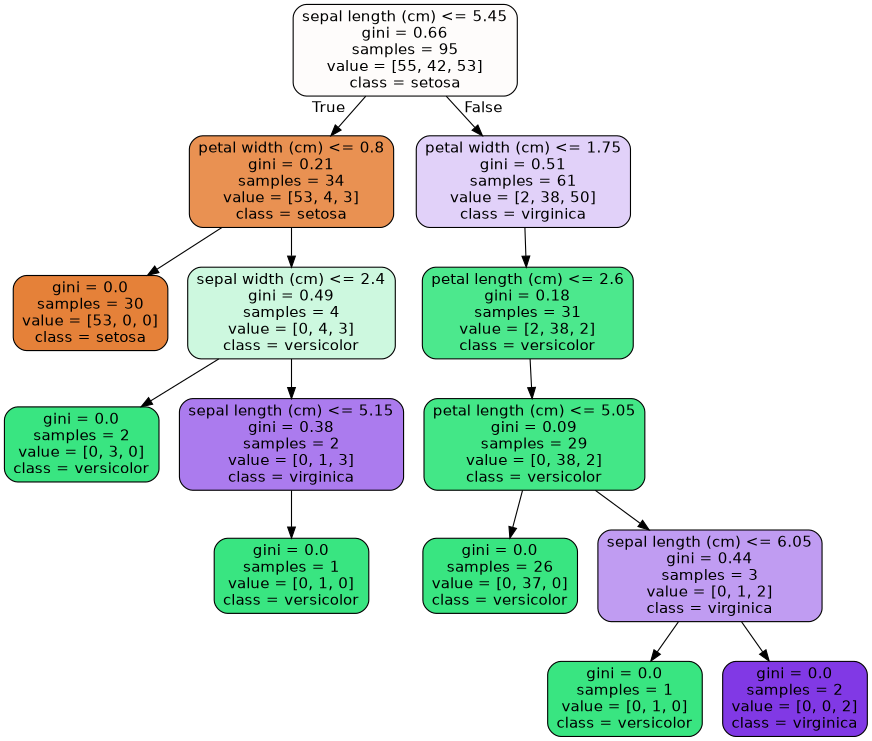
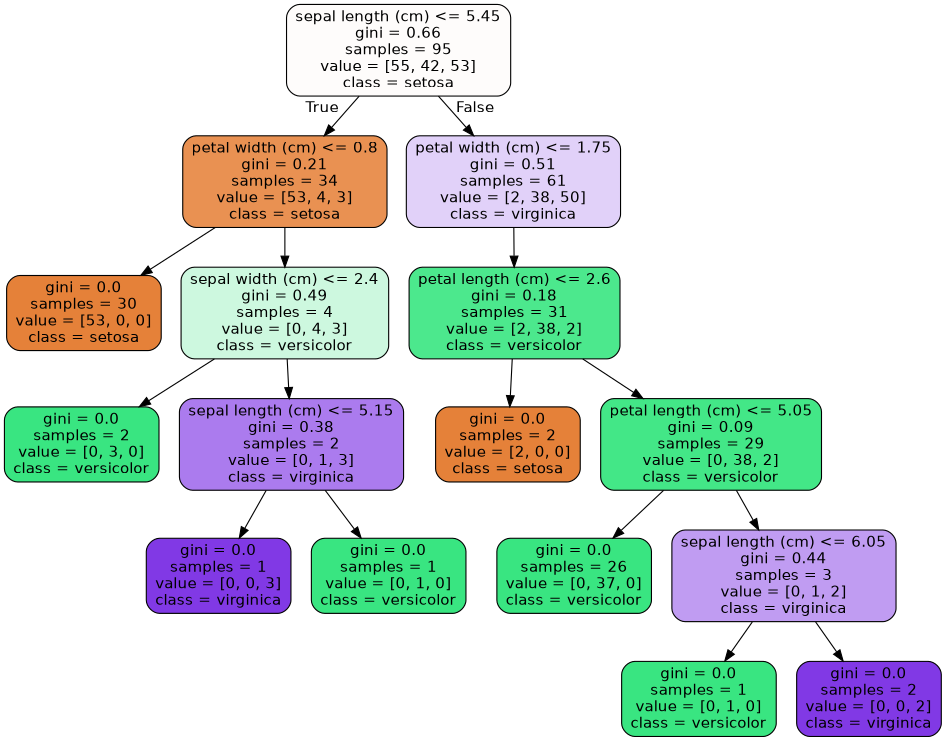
  digraph {
    node [color=black fillcolor="#39e581ff" fontname=helvetica shape=box style="filled, rounded"]
    edge [fontname=helvetica]
    n1 [fillcolor="#e5813905" label="sepal length (cm) <= 5.45\ngini = 0.66\nsamples = 95\nvalue = [55, 42, 53]\nclass = setosa"]
    n2 [fillcolor="#e58139df" label="petal width (cm) <= 0.8\ngini = 0.21\nsamples = 34\nvalue = [53, 4, 3]\nclass = setosa"]
    n3 [fillcolor="#8139e53b" label="petal width (cm) <= 1.75\ngini = 0.51\nsamples = 61\nvalue = [2, 38, 50]\nclass = virginica"]
    n4 [fillcolor="#e58139ff" label="gini = 0.0\nsamples = 30\nvalue = [53, 0, 0]\nclass = setosa"]
    n5 [fillcolor="#39e58140" label="sepal width (cm) <= 2.4\ngini = 0.49\nsamples = 4\nvalue = [0, 4, 3]\nclass = versicolor"]
    n6 [fillcolor="#39e581e6" label="petal length (cm) <= 2.6\ngini = 0.18\nsamples = 31\nvalue = [2, 38, 2]\nclass = versicolor"]
    n7 [label="gini = 0.0\nsamples = 2\nvalue = [0, 3, 0]\nclass = versicolor"]
    n8 [fillcolor="#8139e5aa" label="sepal length (cm) <= 5.15\ngini = 0.38\nsamples = 2\nvalue = [0, 1, 3]\nclass = virginica"]
+   n9 [fillcolor="#8139e5ff" label="gini = 0.0\nsamples = 1\nvalue = [0, 0, 3]\nclass = virginica"]
    n10 [label="gini = 0.0\nsamples = 1\nvalue = [0, 1, 0]\nclass = versicolor"]
+   n11 [fillcolor="#e58139ff" label="gini = 0.0\nsamples = 2\nvalue = [2, 0, 0]\nclass = setosa"]
    n12 [fillcolor="#39e581f2" label="petal length (cm) <= 5.05\ngini = 0.09\nsamples = 29\nvalue = [0, 38, 2]\nclass = versicolor"]
    n13 [label="gini = 0.0\nsamples = 26\nvalue = [0, 37, 0]\nclass = versicolor"]
    n14 [fillcolor="#8139e57f" label="sepal length (cm) <= 6.05\ngini = 0.44\nsamples = 3\nvalue = [0, 1, 2]\nclass = virginica"]
    n15 [label="gini = 0.0\nsamples = 1\nvalue = [0, 1, 0]\nclass = versicolor"]
    n16 [fillcolor="#8139e5ff" label="gini = 0.0\nsamples = 2\nvalue = [0, 0, 2]\nclass = virginica"]
    n1 -> n2 [headlabel=True labelangle=45 labeldistance=2.5]
    n1 -> n3 [headlabel=False labelangle=-45 labeldistance=2.5]
    n2 -> n4
    n2 -> n5
    n3 -> n6
    n5 -> n7
    n5 -> n8
+   n6 -> n11
    n6 -> n12
+   n8 -> n9
    n8 -> n10
    n12 -> n13
    n12 -> n14
    n14 -> n15
    n14 -> n16
  }
